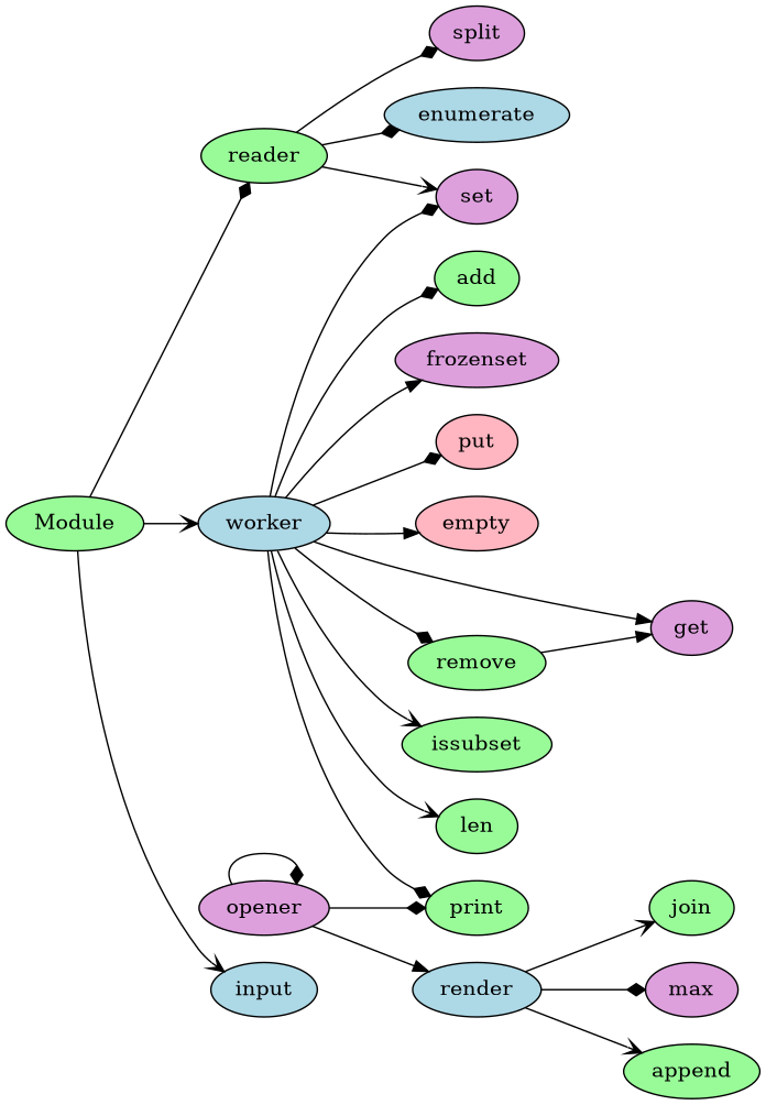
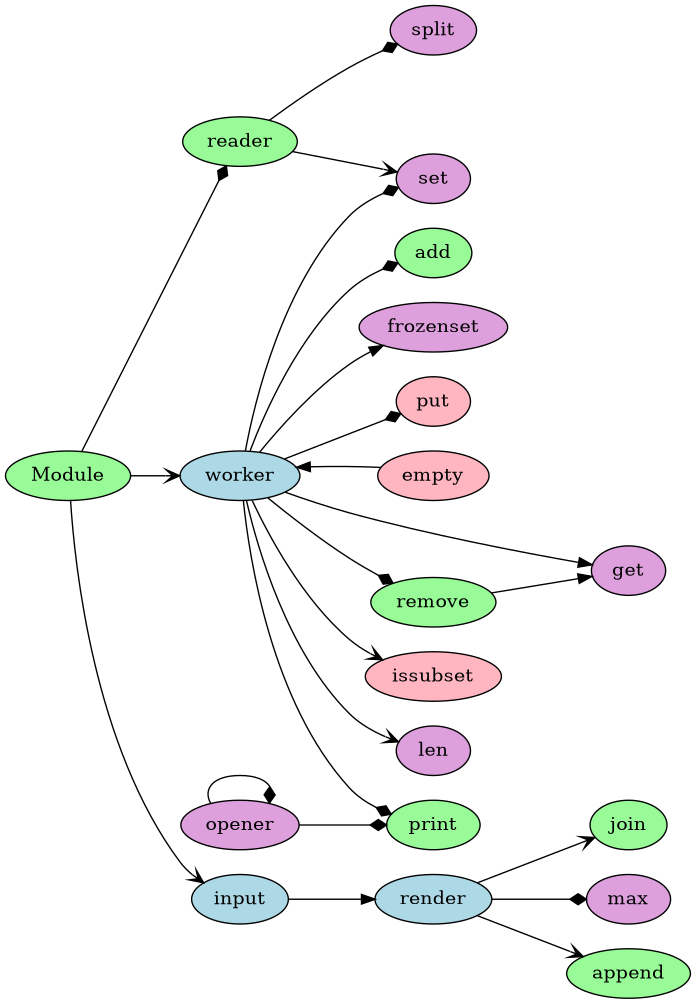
  digraph {
    rankdir=LR
    node [fillcolor=palegreen style=filled]
    edge [arrowhead=diamond]
    reader
    set [fillcolor=plum]
-   enumerate [fillcolor=lightblue]
    split [fillcolor=plum]
    add
    worker [fillcolor=lightblue]
    frozenset [fillcolor=plum]
    put [fillcolor=lightpink]
    empty [fillcolor=lightpink]
    get [fillcolor=plum]
    remove
-   issubset
+   issubset [fillcolor=lightpink]
    print
-   len
+   len [fillcolor=plum]
    opener [fillcolor=plum]
    render [fillcolor=lightblue]
    max [fillcolor=plum]
    append
    join
    Module
    input [fillcolor=lightblue]
    reader -> set [arrowhead=vee]
-   reader -> enumerate
    reader -> split
    worker -> set
    worker -> add
    worker -> frozenset [arrowhead=normal]
    worker -> put
-   worker -> empty [arrowhead=normal]
+   empty -> worker [arrowhead=normal]
    worker -> get [arrowhead=normal]
    worker -> remove
    worker -> issubset [arrowhead=vee]
    worker -> print
    worker -> len [arrowhead=vee]
    remove -> get [arrowhead=normal]
    opener -> print
    opener -> opener
-   opener -> render [arrowhead=normal]
+   input -> render [arrowhead=normal]
    render -> max
    render -> append [arrowhead=vee]
    render -> join [arrowhead=vee]
    Module -> reader
    Module -> worker [arrowhead=vee]
    Module -> input [arrowhead=vee]
  }
